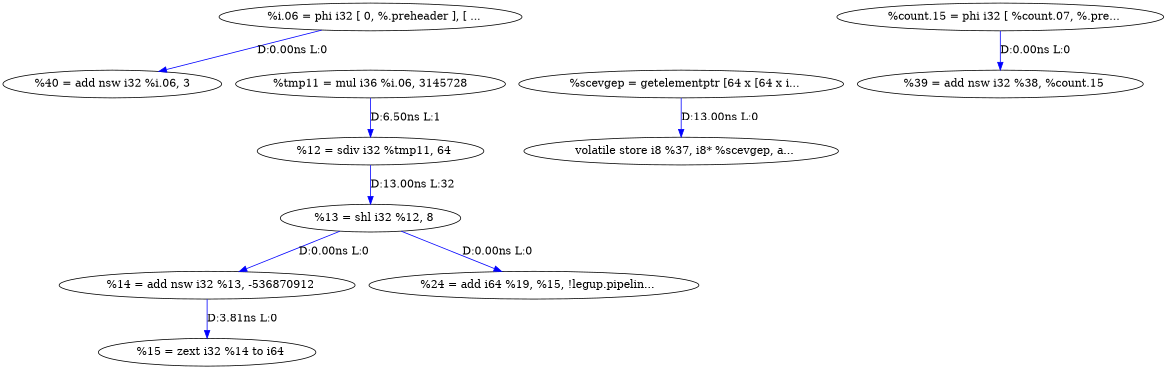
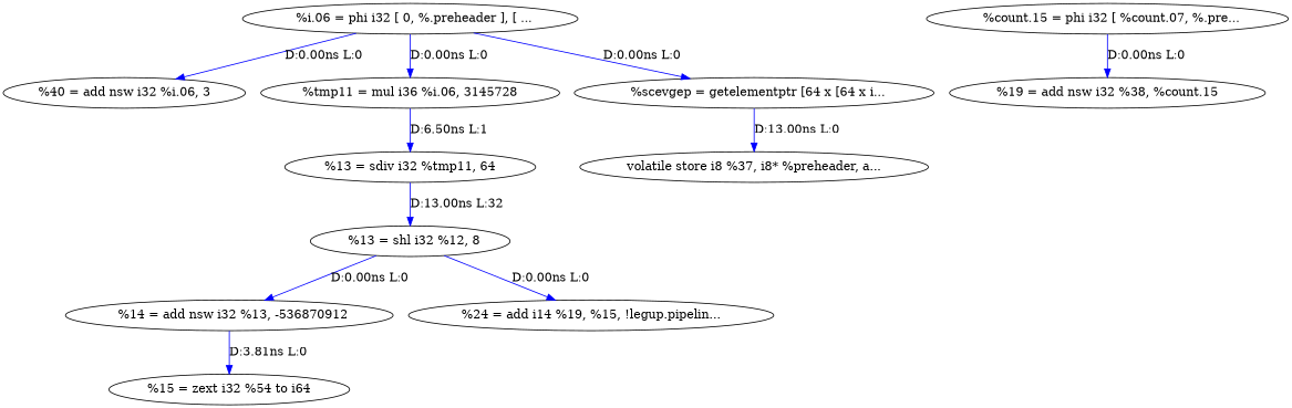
  digraph {
    edge [color=blue]
    n1 [label="%40 = add nsw i32 %i.06, 3"]
    n2 [label="  %i.06 = phi i32 [ 0, %.preheader ], [ ..."]
    n3 [label="%tmp11 = mul i36 %i.06, 3145728"]
    n4 [label="  %scevgep = getelementptr [64 x [64 x i..."]
-   n5 [label="  %12 = sdiv i32 %tmp11, 64"]
-   n6 [label="  volatile store i8 %37, i8* %scevgep, a..."]
+   n5 [label="%13 = sdiv i32 %tmp11, 64"]
+   n6 [label="volatile store i8 %37, i8* %preheader, a..."]
    n7 [label="  %13 = shl i32 %12, 8"]
-   n8 [label="  %39 = add nsw i32 %38, %count.15"]
+   n8 [label="%19 = add nsw i32 %38, %count.15"]
    n9 [label="  %count.15 = phi i32 [ %count.07, %.pre..."]
    n10 [label="  %14 = add nsw i32 %13, -536870912"]
-   n11 [label="  %24 = add i64 %19, %15, !legup.pipelin..."]
-   n12 [label="  %15 = zext i32 %14 to i64"]
+   n11 [label="%24 = add i14 %19, %15, !legup.pipelin..."]
+   n12 [label="%15 = zext i32 %54 to i64"]
    n2 -> n1 [label="D:0.00ns L:0"]
+   n2 -> n3 [label="D:0.00ns L:0"]
+   n2 -> n4 [label="D:0.00ns L:0"]
    n3 -> n5 [label="D:6.50ns L:1"]
    n4 -> n6 [label="D:13.00ns L:0"]
    n5 -> n7 [label="D:13.00ns L:32"]
    n7 -> n10 [label="D:0.00ns L:0"]
    n7 -> n11 [label="D:0.00ns L:0"]
    n9 -> n8 [label="D:0.00ns L:0"]
    n10 -> n12 [label="D:3.81ns L:0"]
  }
